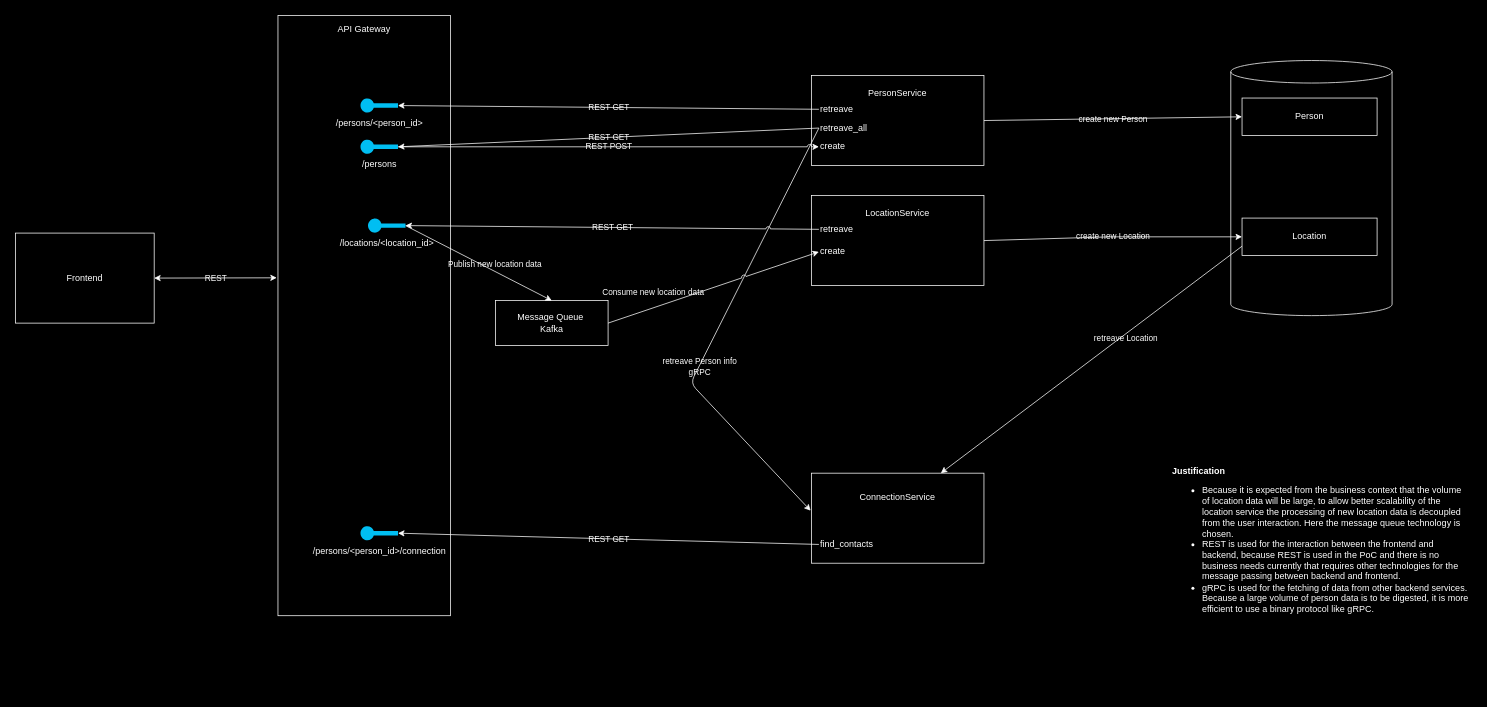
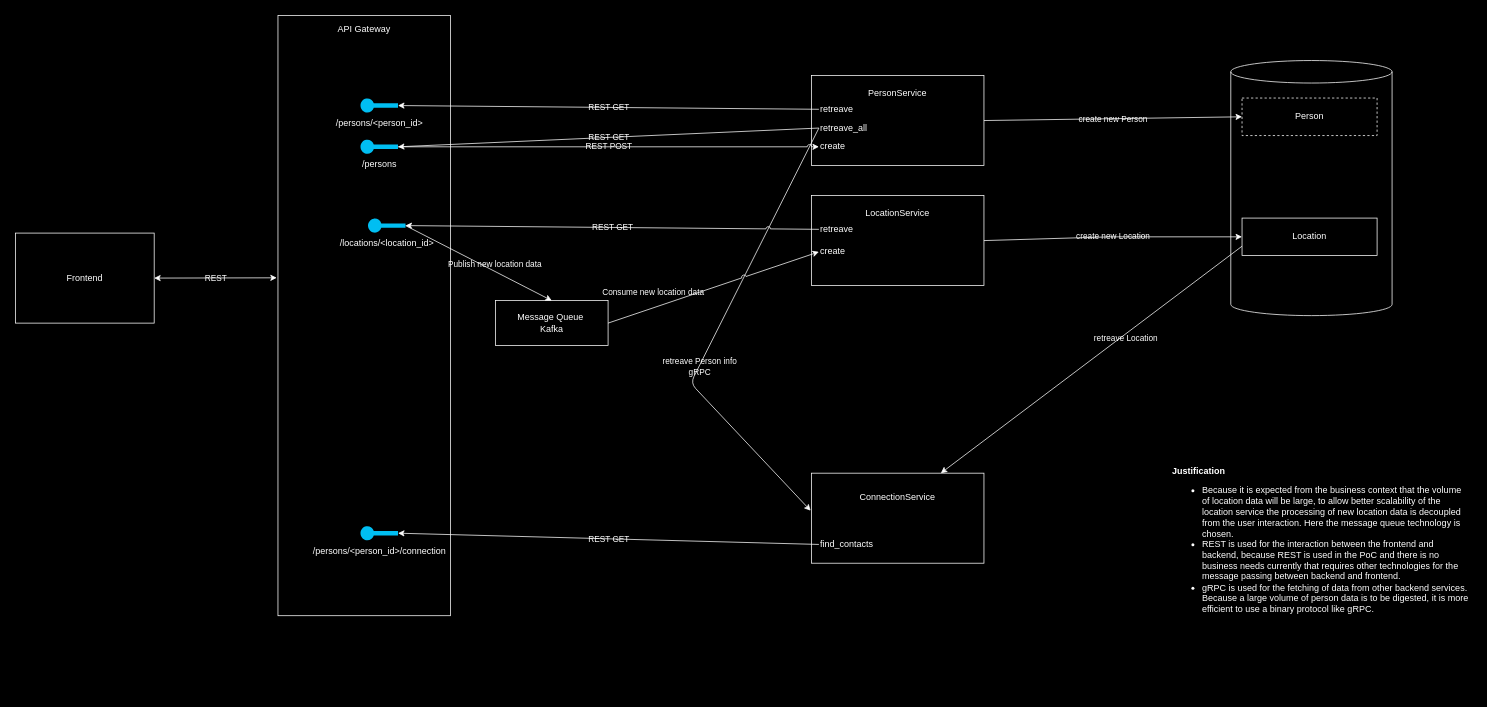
  <mxCell id="0" />
  <mxCell id="1" parent="0" />
  <mxCell id="2" value="API Gateway&lt;br&gt;&lt;br&gt;&lt;br&gt;&lt;br&gt;&lt;br&gt;&lt;br&gt;&lt;br&gt;&lt;br&gt;&lt;br&gt;&lt;br&gt;&lt;br&gt;&lt;br&gt;&lt;br&gt;&lt;br&gt;&lt;br&gt;&lt;br&gt;&lt;br&gt;&lt;br&gt;&lt;br&gt;&lt;br&gt;&lt;br&gt;&lt;br&gt;&lt;br&gt;&lt;br&gt;&lt;br&gt;&lt;br&gt;&lt;br&gt;&lt;br&gt;&lt;br&gt;&lt;br&gt;&lt;br&gt;&lt;br&gt;&lt;br&gt;&lt;br&gt;&lt;br&gt;&lt;br&gt;&lt;br&gt;&lt;br&gt;&lt;br&gt;&lt;br&gt;&lt;br&gt;&lt;br&gt;&lt;br&gt;&lt;br&gt;&lt;br&gt;&lt;br&gt;&lt;br&gt;&lt;br&gt;&lt;br&gt;&lt;br&gt;&lt;br&gt;&lt;br&gt;&lt;br&gt;&lt;br&gt;" style="rounded=0;whiteSpace=wrap;html=1;fillColor=none;fontColor=#FFFFFF;labelBackgroundColor=none;strokeColor=#FFFFFF;" parent="1" vertex="1"><mxGeometry x="370" y="20" width="230" height="800" as="geometry" /></mxCell>
  <mxCell id="3" value="ConnectionService&lt;br&gt;&lt;br&gt;&lt;br&gt;&lt;br&gt;&lt;br&gt;" style="rounded=0;whiteSpace=wrap;html=1;fillColor=none;fontColor=#FFFFFF;labelBackgroundColor=none;strokeColor=#FFFFFF;" parent="1" vertex="1"><mxGeometry x="1081" y="630" width="230" height="120" as="geometry" /></mxCell>
  <mxCell id="4" value="LocationService&lt;br&gt;&lt;br&gt;&lt;br&gt;&lt;br&gt;&lt;br&gt;&lt;br&gt;" style="rounded=0;whiteSpace=wrap;html=1;fillColor=none;fontColor=#FFFFFF;labelBackgroundColor=none;strokeColor=#FFFFFF;" parent="1" vertex="1"><mxGeometry x="1081" y="260" width="230" height="120" as="geometry" /></mxCell>
  <mxCell id="5" value="" style="shape=cylinder3;whiteSpace=wrap;html=1;boundedLbl=1;backgroundOutline=1;size=15;fillColor=none;fontColor=#FFFFFF;labelBackgroundColor=none;strokeColor=#FFFFFF;" parent="1" vertex="1"><mxGeometry x="1640" y="80" width="215" height="340" as="geometry" /></mxCell>
- <mxCell id="6" value="Person" style="rounded=0;whiteSpace=wrap;html=1;fillColor=none;fontColor=#FFFFFF;labelBackgroundColor=none;strokeColor=#FFFFFF;" parent="1" vertex="1"><mxGeometry x="1655" y="130" width="180" height="50" as="geometry" /></mxCell>
+ <mxCell id="6" value="Person" style="rounded=0;whiteSpace=wrap;html=1;fillColor=none;fontColor=#FFFFFF;labelBackgroundColor=none;strokeColor=#FFFFFF;dashed=1;" parent="1" vertex="1"><mxGeometry x="1655" y="130" width="180" height="50" as="geometry" /></mxCell>
  <mxCell id="7" value="Location" style="rounded=0;whiteSpace=wrap;html=1;fillColor=none;fontColor=#FFFFFF;labelBackgroundColor=none;strokeColor=#FFFFFF;" parent="1" vertex="1"><mxGeometry x="1655" y="290" width="180" height="50" as="geometry" /></mxCell>
  <mxCell id="8" value="find_contacts" style="text;html=1;strokeColor=none;fillColor=none;align=left;verticalAlign=middle;whiteSpace=wrap;rounded=0;fontColor=#FFFFFF;labelBackgroundColor=none;" parent="1" vertex="1"><mxGeometry x="1091" y="710" width="90" height="30" as="geometry" /></mxCell>
  <mxCell id="9" value="retreave" style="text;html=1;strokeColor=none;fillColor=none;align=left;verticalAlign=middle;whiteSpace=wrap;rounded=0;fontColor=#FFFFFF;labelBackgroundColor=none;" parent="1" vertex="1"><mxGeometry x="1091" y="290" width="90" height="30" as="geometry" /></mxCell>
  <mxCell id="10" value="create" style="text;html=1;strokeColor=none;fillColor=none;align=left;verticalAlign=middle;whiteSpace=wrap;rounded=0;fontColor=#FFFFFF;labelBackgroundColor=none;" parent="1" vertex="1"><mxGeometry x="1091" y="320" width="90" height="30" as="geometry" /></mxCell>
  <mxCell id="11" value="create new Person" style="edgeStyle=none;html=1;exitX=1;exitY=0.5;exitDx=0;exitDy=0;entryX=0;entryY=0.5;entryDx=0;entryDy=0;fontColor=#FFFFFF;labelBackgroundColor=none;strokeColor=#FFFFFF;" parent="1" source="12" target="6" edge="1"><mxGeometry relative="1" as="geometry" /></mxCell>
  <mxCell id="12" value="PersonService&lt;br&gt;&lt;br&gt;&lt;br&gt;&lt;br&gt;&lt;br&gt;&lt;br&gt;" style="rounded=0;whiteSpace=wrap;html=1;fillColor=none;fontColor=#FFFFFF;labelBackgroundColor=none;strokeColor=#FFFFFF;" parent="1" vertex="1"><mxGeometry x="1081" y="100" width="230" height="120" as="geometry" /></mxCell>
  <mxCell id="13" value="retreave" style="text;html=1;strokeColor=none;fillColor=none;align=left;verticalAlign=middle;whiteSpace=wrap;rounded=0;fontColor=#FFFFFF;labelBackgroundColor=none;" parent="1" vertex="1"><mxGeometry x="1091" y="130" width="90" height="30" as="geometry" /></mxCell>
  <mxCell id="14" value="create" style="text;html=1;strokeColor=none;fillColor=none;align=left;verticalAlign=middle;whiteSpace=wrap;rounded=0;fontColor=#FFFFFF;labelBackgroundColor=none;" parent="1" vertex="1"><mxGeometry x="1091" y="180" width="90" height="30" as="geometry" /></mxCell>
  <mxCell id="15" value="retreave_all" style="text;html=1;strokeColor=none;fillColor=none;align=left;verticalAlign=middle;whiteSpace=wrap;rounded=0;fontColor=#FFFFFF;labelBackgroundColor=none;" parent="1" vertex="1"><mxGeometry x="1091" y="155" width="90" height="30" as="geometry" /></mxCell>
  <mxCell id="16" value="create new Location" style="edgeStyle=none;html=1;exitX=1;exitY=0.5;exitDx=0;exitDy=0;entryX=0;entryY=0.5;entryDx=0;entryDy=0;fontColor=#FFFFFF;labelBackgroundColor=none;strokeColor=#FFFFFF;" parent="1" source="4" target="7" edge="1"><mxGeometry relative="1" as="geometry"><mxPoint x="1370" y="300" as="targetPoint" /><Array as="points"><mxPoint x="1480" y="315" /></Array></mxGeometry></mxCell>
  <mxCell id="17" style="edgeStyle=none;html=1;endArrow=none;endFill=0;startArrow=classic;startFill=1;entryX=0;entryY=0.5;entryDx=0;entryDy=0;fontColor=#FFFFFF;labelBackgroundColor=none;strokeColor=#FFFFFF;" parent="1" target="15" edge="1"><mxGeometry relative="1" as="geometry"><mxPoint x="1080" y="680" as="sourcePoint" /><mxPoint x="1080" y="150" as="targetPoint" /><Array as="points"><mxPoint x="920" y="510" /></Array></mxGeometry></mxCell>
  <mxCell id="18" value="retreave Person info&lt;br&gt;gRPC" style="edgeLabel;html=1;align=center;verticalAlign=middle;resizable=0;points=[];fontColor=#FFFFFF;labelBackgroundColor=none;" parent="17" vertex="1" connectable="0"><mxGeometry x="-0.157" relative="1" as="geometry"><mxPoint as="offset" /></mxGeometry></mxCell>
  <mxCell id="19" value="REST GET" style="edgeStyle=none;jumpStyle=arc;html=1;exitX=1;exitY=0.5;exitDx=0;exitDy=0;exitPerimeter=0;entryX=0;entryY=0.5;entryDx=0;entryDy=0;endArrow=none;endFill=0;startArrow=classic;startFill=1;fontColor=#FFFFFF;labelBackgroundColor=none;strokeColor=#FFFFFF;" parent="1" source="21" target="15" edge="1"><mxGeometry relative="1" as="geometry" /></mxCell>
  <mxCell id="20" value="REST POST" style="edgeStyle=none;jumpStyle=arc;html=1;exitX=1;exitY=0.5;exitDx=0;exitDy=0;exitPerimeter=0;entryX=0;entryY=0.5;entryDx=0;entryDy=0;endArrow=classic;endFill=1;fontColor=#FFFFFF;labelBackgroundColor=none;strokeColor=#FFFFFF;" parent="1" source="21" target="14" edge="1"><mxGeometry relative="1" as="geometry" /></mxCell>
  <mxCell id="21" value="/persons" style="verticalLabelPosition=bottom;html=1;verticalAlign=top;align=center;strokeColor=none;fillColor=#00BEF2;shape=mxgraph.azure.service_endpoint;fontColor=#FFFFFF;labelBackgroundColor=none;" parent="1" vertex="1"><mxGeometry x="480" y="185" width="50" height="20" as="geometry" /></mxCell>
  <mxCell id="22" value="REST GET" style="edgeStyle=none;jumpStyle=arc;html=1;exitX=1;exitY=0.5;exitDx=0;exitDy=0;exitPerimeter=0;entryX=0;entryY=0.5;entryDx=0;entryDy=0;endArrow=none;endFill=0;startArrow=classic;startFill=1;fontColor=#FFFFFF;labelBackgroundColor=none;strokeColor=#FFFFFF;" parent="1" source="23" target="13" edge="1"><mxGeometry relative="1" as="geometry" /></mxCell>
  <mxCell id="23" value="/persons/&amp;lt;person_id&amp;gt;" style="verticalLabelPosition=bottom;html=1;verticalAlign=top;align=center;strokeColor=none;fillColor=#00BEF2;shape=mxgraph.azure.service_endpoint;fontColor=#FFFFFF;labelBackgroundColor=none;" parent="1" vertex="1"><mxGeometry x="480" y="130" width="50" height="20" as="geometry" /></mxCell>
  <mxCell id="24" value="REST GET" style="edgeStyle=none;jumpStyle=arc;html=1;exitX=1;exitY=0.5;exitDx=0;exitDy=0;exitPerimeter=0;entryX=0;entryY=0.5;entryDx=0;entryDy=0;endArrow=none;endFill=0;startArrow=classic;startFill=1;fontColor=#FFFFFF;labelBackgroundColor=none;strokeColor=#FFFFFF;" parent="1" source="26" target="9" edge="1"><mxGeometry relative="1" as="geometry" /></mxCell>
  <mxCell id="25" value="Publish new location data" style="edgeStyle=none;jumpStyle=arc;html=1;exitX=1;exitY=0.5;exitDx=0;exitDy=0;exitPerimeter=0;entryX=0.5;entryY=0;entryDx=0;entryDy=0;endArrow=classic;endFill=1;fontColor=#FFFFFF;labelBackgroundColor=none;strokeColor=#FFFFFF;" parent="1" source="26" target="30" edge="1"><mxGeometry x="0.186" y="8" relative="1" as="geometry"><mxPoint as="offset" /></mxGeometry></mxCell>
  <mxCell id="26" value="/locations/&amp;lt;location_id&amp;gt;" style="verticalLabelPosition=bottom;html=1;verticalAlign=top;align=center;strokeColor=none;fillColor=#00BEF2;shape=mxgraph.azure.service_endpoint;fontColor=#FFFFFF;labelBackgroundColor=none;" parent="1" vertex="1"><mxGeometry x="490" y="290" width="50" height="20" as="geometry" /></mxCell>
  <mxCell id="27" value="REST GET" style="edgeStyle=none;jumpStyle=arc;html=1;exitX=1;exitY=0.5;exitDx=0;exitDy=0;exitPerimeter=0;entryX=0;entryY=0.5;entryDx=0;entryDy=0;endArrow=none;endFill=0;startArrow=classic;startFill=1;fontColor=#FFFFFF;labelBackgroundColor=none;strokeColor=#FFFFFF;" parent="1" source="28" target="8" edge="1"><mxGeometry relative="1" as="geometry" /></mxCell>
  <mxCell id="28" value="/persons/&amp;lt;person_id&amp;gt;/connection" style="verticalLabelPosition=bottom;html=1;verticalAlign=top;align=center;strokeColor=none;fillColor=#00BEF2;shape=mxgraph.azure.service_endpoint;fontColor=#FFFFFF;labelBackgroundColor=none;" parent="1" vertex="1"><mxGeometry x="480" y="700" width="50" height="20" as="geometry" /></mxCell>
  <mxCell id="29" value="Consume new location data" style="edgeStyle=none;jumpStyle=arc;html=1;exitX=1;exitY=0.5;exitDx=0;exitDy=0;entryX=0;entryY=0.5;entryDx=0;entryDy=0;startArrow=none;startFill=0;endArrow=classic;endFill=1;fontColor=#FFFFFF;labelBackgroundColor=none;strokeColor=#FFFFFF;" parent="1" source="30" target="10" edge="1"><mxGeometry x="-0.525" y="20" relative="1" as="geometry"><mxPoint as="offset" /></mxGeometry></mxCell>
  <mxCell id="30" value="Message Queue&amp;nbsp;&lt;br&gt;Kafka" style="rounded=0;whiteSpace=wrap;html=1;fontColor=#FFFFFF;labelBackgroundColor=none;fillColor=none;strokeColor=#FFFFFF;" parent="1" vertex="1"><mxGeometry x="660" y="400" width="150" height="60" as="geometry" /></mxCell>
  <mxCell id="31" value="&lt;b&gt;Justification&lt;/b&gt;&lt;span style=&quot;&quot;&gt;&lt;br&gt;&lt;ul&gt;&lt;li&gt;&lt;span style=&quot;&quot;&gt;Because it is expected from the business context that the volume of location data will be large, to allow better scalability of the location service the processing of new location data is decoupled from the user interaction. Here the message queue technology is chosen.&lt;/span&gt;&lt;/li&gt;&lt;li&gt;REST is used for the interaction between the frontend and backend, because REST is used in the PoC and there is no business needs currently that requires other technologies for the message passing between backend and frontend.&lt;/li&gt;&lt;li&gt;gRPC is used for the fetching of data from other backend services. Because a large volume of person data is to be digested, it is more efficient to use a binary protocol like gRPC.&lt;/li&gt;&lt;/ul&gt;&lt;/span&gt;" style="text;html=1;strokeColor=none;fillColor=none;align=left;verticalAlign=middle;whiteSpace=wrap;rounded=0;fontColor=#FFFFFF;labelBackgroundColor=none;" parent="1" vertex="1"><mxGeometry x="1560" y="530" width="400" height="390" as="geometry" /></mxCell>
  <mxCell id="32" value="retreave Location" style="edgeStyle=none;jumpStyle=arc;html=1;exitX=0.75;exitY=0;exitDx=0;exitDy=0;entryX=0;entryY=0.75;entryDx=0;entryDy=0;startArrow=classic;startFill=1;endArrow=none;endFill=0;fontColor=#FFFFFF;labelBackgroundColor=none;strokeColor=#FFFFFF;" parent="1" source="3" target="7" edge="1"><mxGeometry x="0.214" y="-5" relative="1" as="geometry"><mxPoint x="1321" y="730" as="sourcePoint" /><mxPoint x="1667.5" y="477.5" as="targetPoint" /><mxPoint as="offset" /></mxGeometry></mxCell>
  <mxCell id="33" value="REST" style="edgeStyle=none;jumpStyle=arc;html=1;exitX=1;exitY=0.5;exitDx=0;exitDy=0;startArrow=classic;startFill=1;endArrow=classic;endFill=1;entryX=-0.007;entryY=0.437;entryDx=0;entryDy=0;entryPerimeter=0;fontColor=#FFFFFF;labelBackgroundColor=none;strokeColor=#FFFFFF;" parent="1" source="34" target="2" edge="1"><mxGeometry relative="1" as="geometry" /></mxCell>
  <mxCell id="34" value="Frontend" style="rounded=0;whiteSpace=wrap;html=1;fillColor=none;fontColor=#FFFFFF;labelBackgroundColor=none;strokeColor=#FFFFFF;" parent="1" vertex="1"><mxGeometry x="20" y="310" width="185" height="120" as="geometry" /></mxCell>
